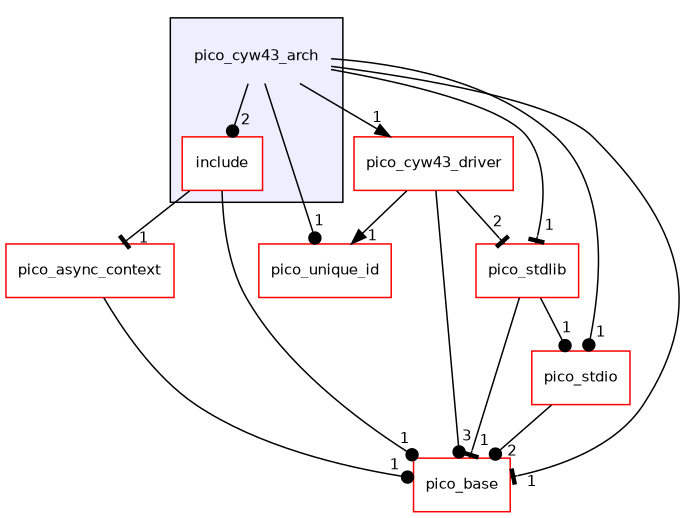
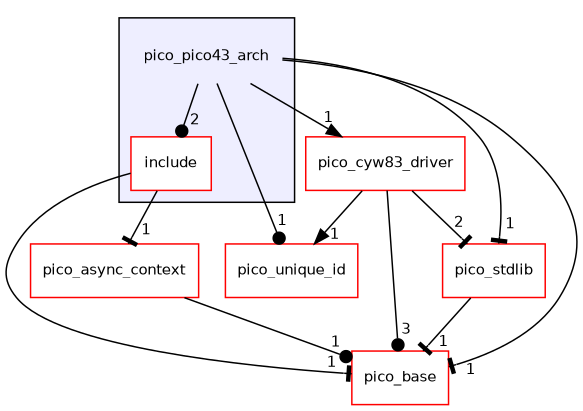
  digraph {
    compound=true
    node [fontname=Helvetica fontsize=10 shape=box color=red fillcolor=white style=filled]
    edge [arrowhead=dot headlabel=1 labeldistance=1.5 labelfontname=Helvetica labelfontsize=10]
-   n1 [label=pico_cyw43_arch shape=plaintext color="" fillcolor="" style=""]
+   n1 [label=pico_pico43_arch shape=plaintext color="" fillcolor="" style=""]
    n2 [label=include]
-   n3 [label=pico_cyw43_driver]
-   n4 [label=pico_stdio]
+   n3 [label=pico_cyw83_driver]
    n5 [label=pico_unique_id]
    n6 [label=pico_stdlib]
    n7 [label=pico_base]
    n8 [label=pico_async_context]
    subgraph cluster_1 {
      bgcolor="#eeeeff"
      pencolor=black
      n1
      n2
    }
    n1 -> n2 [headlabel=2]
    n1 -> n3 [arrowhead=normal]
-   n1 -> n4
    n1 -> n5
    n1 -> n6 [arrowhead=tee]
    n1 -> n7 [arrowhead=tee]
-   n2 -> n7
+   n2 -> n7 [arrowhead=tee]
    n2 -> n8 [arrowhead=tee]
    n3 -> n5 [arrowhead=normal]
    n3 -> n6 [arrowhead=tee headlabel=2]
    n3 -> n7 [headlabel=3]
-   n4 -> n7 [headlabel=2]
-   n6 -> n4
    n6 -> n7 [arrowhead=tee]
    n8 -> n7
  }
